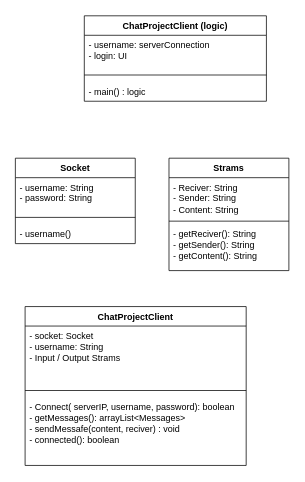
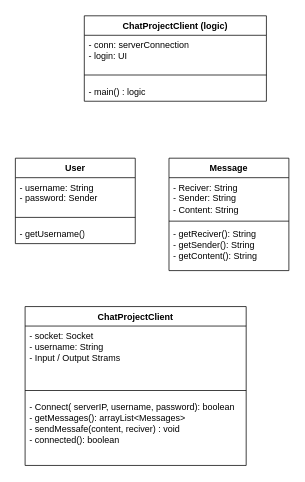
  <mxCell id="0" />
  <mxCell id="1" parent="0" />
- <mxCell id="2" value="Socket" style="swimlane;fontStyle=1;align=center;verticalAlign=top;childLayout=stackLayout;horizontal=1;startSize=26;horizontalStack=0;resizeParent=1;resizeParentMax=0;resizeLast=0;collapsible=1;marginBottom=0;whiteSpace=wrap;html=1;" vertex="1" parent="1"><mxGeometry x="20" y="210" width="160" height="114" as="geometry" /></mxCell>
- <mxCell id="3" value="- username: String&lt;br&gt;- password: String" style="text;strokeColor=none;fillColor=none;align=left;verticalAlign=top;spacingLeft=4;spacingRight=4;overflow=hidden;rotatable=0;points=[[0,0.5],[1,0.5]];portConstraint=eastwest;whiteSpace=wrap;html=1;" vertex="1" parent="2"><mxGeometry y="26" width="160" height="44" as="geometry" /></mxCell>
+ <mxCell id="2" value="User" style="swimlane;fontStyle=1;align=center;verticalAlign=top;childLayout=stackLayout;horizontal=1;startSize=26;horizontalStack=0;resizeParent=1;resizeParentMax=0;resizeLast=0;collapsible=1;marginBottom=0;whiteSpace=wrap;html=1;" vertex="1" parent="1"><mxGeometry x="20" y="210" width="160" height="114" as="geometry" /></mxCell>
+ <mxCell id="3" value="- username: String&lt;br&gt;- password: Sender" style="text;strokeColor=none;fillColor=none;align=left;verticalAlign=top;spacingLeft=4;spacingRight=4;overflow=hidden;rotatable=0;points=[[0,0.5],[1,0.5]];portConstraint=eastwest;whiteSpace=wrap;html=1;" vertex="1" parent="2"><mxGeometry y="26" width="160" height="44" as="geometry" /></mxCell>
  <mxCell id="4" value="" style="line;strokeWidth=1;fillColor=none;align=left;verticalAlign=middle;spacingTop=-1;spacingLeft=3;spacingRight=3;rotatable=0;labelPosition=right;points=[];portConstraint=eastwest;strokeColor=inherit;" vertex="1" parent="2"><mxGeometry y="70" width="160" height="18" as="geometry" /></mxCell>
- <mxCell id="5" value="- username()" style="text;strokeColor=none;fillColor=none;align=left;verticalAlign=top;spacingLeft=4;spacingRight=4;overflow=hidden;rotatable=0;points=[[0,0.5],[1,0.5]];portConstraint=eastwest;whiteSpace=wrap;html=1;" vertex="1" parent="2"><mxGeometry y="88" width="160" height="26" as="geometry" /></mxCell>
- <mxCell id="6" value="Strams" style="swimlane;fontStyle=1;align=center;verticalAlign=top;childLayout=stackLayout;horizontal=1;startSize=26;horizontalStack=0;resizeParent=1;resizeParentMax=0;resizeLast=0;collapsible=1;marginBottom=0;whiteSpace=wrap;html=1;" vertex="1" parent="1"><mxGeometry x="225" y="210" width="160" height="150" as="geometry" /></mxCell>
+ <mxCell id="5" value="- getUsername()" style="text;strokeColor=none;fillColor=none;align=left;verticalAlign=top;spacingLeft=4;spacingRight=4;overflow=hidden;rotatable=0;points=[[0,0.5],[1,0.5]];portConstraint=eastwest;whiteSpace=wrap;html=1;" vertex="1" parent="2"><mxGeometry y="88" width="160" height="26" as="geometry" /></mxCell>
+ <mxCell id="6" value="Message" style="swimlane;fontStyle=1;align=center;verticalAlign=top;childLayout=stackLayout;horizontal=1;startSize=26;horizontalStack=0;resizeParent=1;resizeParentMax=0;resizeLast=0;collapsible=1;marginBottom=0;whiteSpace=wrap;html=1;" vertex="1" parent="1"><mxGeometry x="225" y="210" width="160" height="150" as="geometry" /></mxCell>
  <mxCell id="7" value="- Reciver: String&lt;br&gt;- Sender: String&lt;br&gt;- Content: String" style="text;strokeColor=none;fillColor=none;align=left;verticalAlign=top;spacingLeft=4;spacingRight=4;overflow=hidden;rotatable=0;points=[[0,0.5],[1,0.5]];portConstraint=eastwest;whiteSpace=wrap;html=1;" vertex="1" parent="6"><mxGeometry y="26" width="160" height="54" as="geometry" /></mxCell>
  <mxCell id="8" value="" style="line;strokeWidth=1;fillColor=none;align=left;verticalAlign=middle;spacingTop=-1;spacingLeft=3;spacingRight=3;rotatable=0;labelPosition=right;points=[];portConstraint=eastwest;strokeColor=inherit;" vertex="1" parent="6"><mxGeometry y="80" width="160" height="8" as="geometry" /></mxCell>
  <mxCell id="9" value="- getReciver(): String&lt;br&gt;- getSender(): String&lt;br&gt;- getContent(): String" style="text;strokeColor=none;fillColor=none;align=left;verticalAlign=top;spacingLeft=4;spacingRight=4;overflow=hidden;rotatable=0;points=[[0,0.5],[1,0.5]];portConstraint=eastwest;whiteSpace=wrap;html=1;" vertex="1" parent="6"><mxGeometry y="88" width="160" height="62" as="geometry" /></mxCell>
  <mxCell id="10" value="ChatProjectClient" style="swimlane;fontStyle=1;align=center;verticalAlign=top;childLayout=stackLayout;horizontal=1;startSize=26;horizontalStack=0;resizeParent=1;resizeParentMax=0;resizeLast=0;collapsible=1;marginBottom=0;whiteSpace=wrap;html=1;" vertex="1" parent="1"><mxGeometry x="33" y="408" width="295" height="212" as="geometry" /></mxCell>
  <mxCell id="11" value="- socket: Socket&lt;br&gt;- username: String&lt;br&gt;- Input / Output Strams" style="text;strokeColor=none;fillColor=none;align=left;verticalAlign=top;spacingLeft=4;spacingRight=4;overflow=hidden;rotatable=0;points=[[0,0.5],[1,0.5]];portConstraint=eastwest;whiteSpace=wrap;html=1;" vertex="1" parent="10"><mxGeometry y="26" width="295" height="77" as="geometry" /></mxCell>
  <mxCell id="12" value="" style="line;strokeWidth=1;fillColor=none;align=left;verticalAlign=middle;spacingTop=-1;spacingLeft=3;spacingRight=3;rotatable=0;labelPosition=right;points=[];portConstraint=eastwest;strokeColor=inherit;" vertex="1" parent="10"><mxGeometry y="103" width="295" height="18" as="geometry" /></mxCell>
  <mxCell id="13" value="- Connect( serverIP, username, password): boolean&lt;br&gt;- getMessages(): arrayList&amp;lt;Messages&amp;gt;&lt;br&gt;- sendMessafe(content, reciver) : void&lt;br&gt;- connected(): boolean&lt;br&gt;" style="text;strokeColor=none;fillColor=none;align=left;verticalAlign=top;spacingLeft=4;spacingRight=4;overflow=hidden;rotatable=0;points=[[0,0.5],[1,0.5]];portConstraint=eastwest;whiteSpace=wrap;html=1;" vertex="1" parent="10"><mxGeometry y="121" width="295" height="91" as="geometry" /></mxCell>
  <mxCell id="14" value="ChatProjectClient (logic)" style="swimlane;fontStyle=1;align=center;verticalAlign=top;childLayout=stackLayout;horizontal=1;startSize=26;horizontalStack=0;resizeParent=1;resizeParentMax=0;resizeLast=0;collapsible=1;marginBottom=0;whiteSpace=wrap;html=1;" vertex="1" parent="1"><mxGeometry x="112" y="20" width="243" height="114" as="geometry" /></mxCell>
- <mxCell id="15" value="- username: serverConnection&lt;br&gt;- login: UI" style="text;strokeColor=none;fillColor=none;align=left;verticalAlign=top;spacingLeft=4;spacingRight=4;overflow=hidden;rotatable=0;points=[[0,0.5],[1,0.5]];portConstraint=eastwest;whiteSpace=wrap;html=1;" vertex="1" parent="14"><mxGeometry y="26" width="243" height="44" as="geometry" /></mxCell>
+ <mxCell id="15" value="- conn: serverConnection&lt;br&gt;- login: UI" style="text;strokeColor=none;fillColor=none;align=left;verticalAlign=top;spacingLeft=4;spacingRight=4;overflow=hidden;rotatable=0;points=[[0,0.5],[1,0.5]];portConstraint=eastwest;whiteSpace=wrap;html=1;" vertex="1" parent="14"><mxGeometry y="26" width="243" height="44" as="geometry" /></mxCell>
  <mxCell id="16" value="" style="line;strokeWidth=1;fillColor=none;align=left;verticalAlign=middle;spacingTop=-1;spacingLeft=3;spacingRight=3;rotatable=0;labelPosition=right;points=[];portConstraint=eastwest;strokeColor=inherit;" vertex="1" parent="14"><mxGeometry y="70" width="243" height="18" as="geometry" /></mxCell>
  <mxCell id="17" value="- main() : logic" style="text;strokeColor=none;fillColor=none;align=left;verticalAlign=top;spacingLeft=4;spacingRight=4;overflow=hidden;rotatable=0;points=[[0,0.5],[1,0.5]];portConstraint=eastwest;whiteSpace=wrap;html=1;" vertex="1" parent="14"><mxGeometry y="88" width="243" height="26" as="geometry" /></mxCell>
